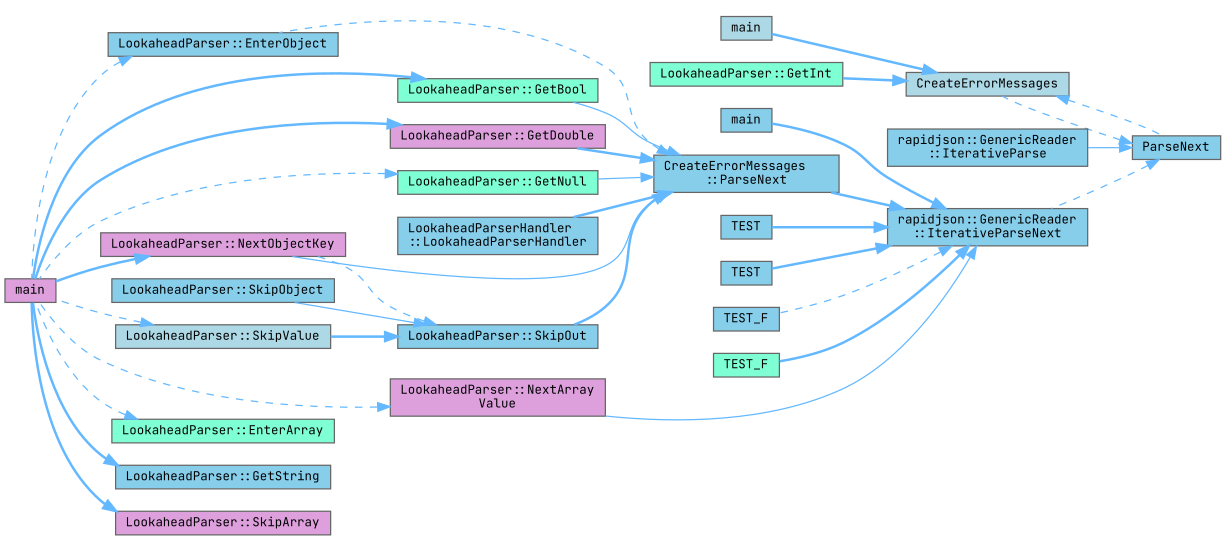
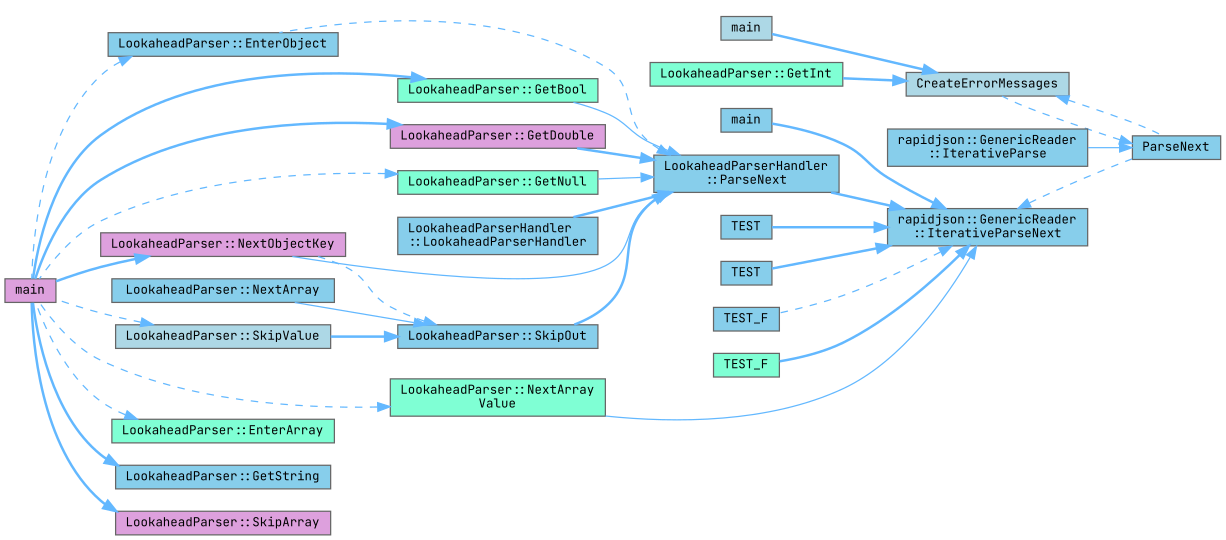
  digraph {
    fontname="JetBrains Mono"
    rankdir=RL
    node [color=grey40 fillcolor=skyblue fontname="JetBrains Mono" fontsize=10 shape=box style=filled]
    edge [color=steelblue1 dir=back fontname="JetBrains Mono" fontsize=10 labelfontname=Helvetica labelfontsize=10 style=bold]
    n1 [color=gray40 fontcolor=black height=0.2 label=ParseNext width=0.4]
    n2 [fillcolor=lightblue height=0.2 label=CreateErrorMessages width=0.4]
    n3 [height=0.2 label="rapidjson::GenericReader\l::IterativeParse" width=0.4]
    n4 [height=0.2 label="rapidjson::GenericReader\l::IterativeParseNext" width=0.4]
    n5 [fillcolor=lightblue height=0.2 label=main width=0.4]
    n6 [fillcolor=aquamarine height=0.2 label="LookaheadParser::GetInt" width=0.4]
    n7 [height=0.2 label=main width=0.4]
-   n8 [height=0.2 label="CreateErrorMessages\l::ParseNext" width=0.4]
+   n8 [height=0.2 label="LookaheadParserHandler\l::ParseNext" width=0.4]
    n9 [height=0.2 label=TEST width=0.4]
    n10 [height=0.2 label=TEST width=0.4]
    n11 [height=0.2 label=TEST_F width=0.4]
    n12 [fillcolor=aquamarine height=0.2 label=TEST_F width=0.4]
-   n13 [fillcolor=plum height=0.2 label="LookaheadParser::NextArray\lValue" width=0.4]
+   n13 [fillcolor=aquamarine height=0.2 label="LookaheadParser::NextArray\lValue" width=0.4]
    n14 [height=0.2 label="LookaheadParser::EnterObject" width=0.4]
    n15 [fillcolor=aquamarine height=0.2 label="LookaheadParser::GetBool" width=0.4]
    n16 [fillcolor=plum height=0.2 label="LookaheadParser::GetDouble" width=0.4]
    n17 [fillcolor=aquamarine height=0.2 label="LookaheadParser::GetNull" width=0.4]
    n18 [height=0.2 label="LookaheadParserHandler\l::LookaheadParserHandler" width=0.4]
    n19 [fillcolor=plum height=0.2 label="LookaheadParser::NextObjectKey" width=0.4]
    n20 [height=0.2 label="LookaheadParser::SkipOut" width=0.4]
    n21 [fillcolor=aquamarine height=0.2 label="LookaheadParser::EnterArray" width=0.4]
    n22 [fillcolor=plum height=0.2 label=main width=0.4]
    n23 [height=0.2 label="LookaheadParser::GetString" width=0.4]
-   n24 [height=0.2 label="LookaheadParser::SkipObject" width=0.4]
+   n24 [height=0.2 label="LookaheadParser::NextArray" width=0.4]
    n25 [fillcolor=lightblue height=0.2 label="LookaheadParser::SkipValue" width=0.4]
    n26 [fillcolor=plum height=0.2 label="LookaheadParser::SkipArray" width=0.4]
    n1 -> n2 [style=dashed]
    n1 -> n3 [style=solid]
-   n1 -> n4 [style=dashed]
+   n4 -> n1 [style=dashed]
    n2 -> n1 [style=dashed]
    n2 -> n5
    n2 -> n6
    n4 -> n7
    n4 -> n8
    n4 -> n9
    n4 -> n10
    n4 -> n11 [style=dashed]
    n4 -> n12
    n4 -> n13 [style=solid]
    n8 -> n14 [style=dashed]
    n8 -> n15 [style=solid]
    n8 -> n16
    n8 -> n17 [style=solid]
    n8 -> n18
    n8 -> n19 [style=solid]
    n8 -> n20
    n13 -> n22 [style=dashed]
    n14 -> n22 [style=dashed]
    n15 -> n22
    n16 -> n22
    n17 -> n22 [style=dashed]
    n19 -> n22
    n20 -> n19 [style=dashed]
    n20 -> n24 [style=solid]
    n20 -> n25
    n21 -> n22 [style=dashed]
    n23 -> n22
    n25 -> n22 [style=dashed]
    n26 -> n22
  }
